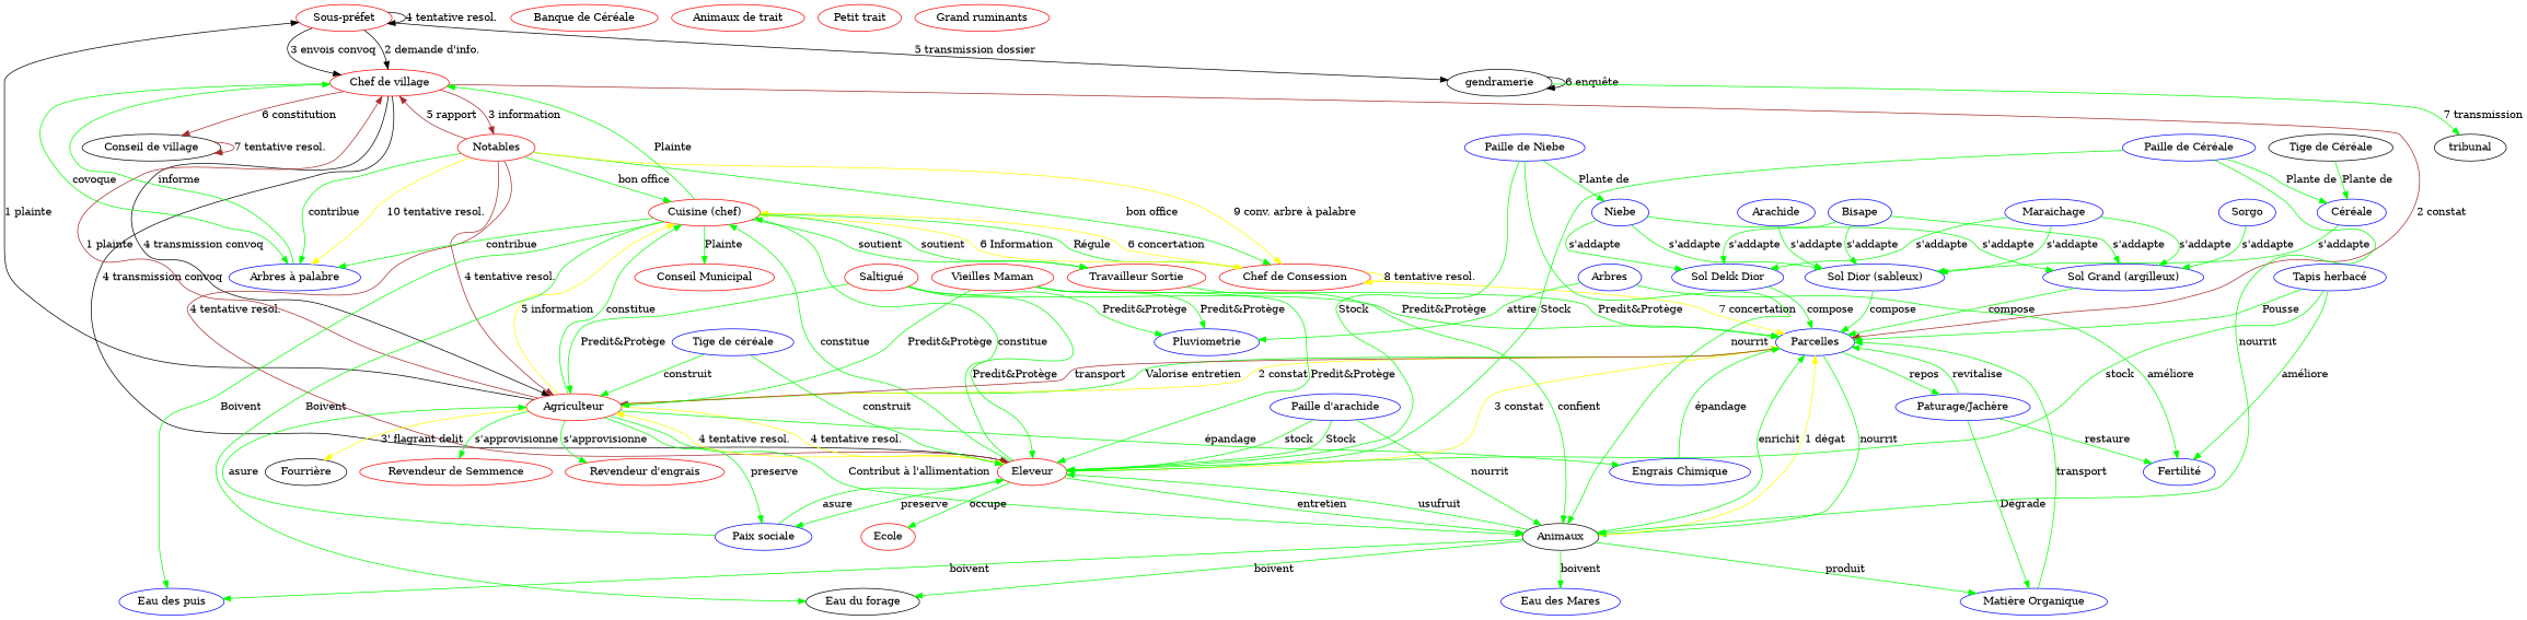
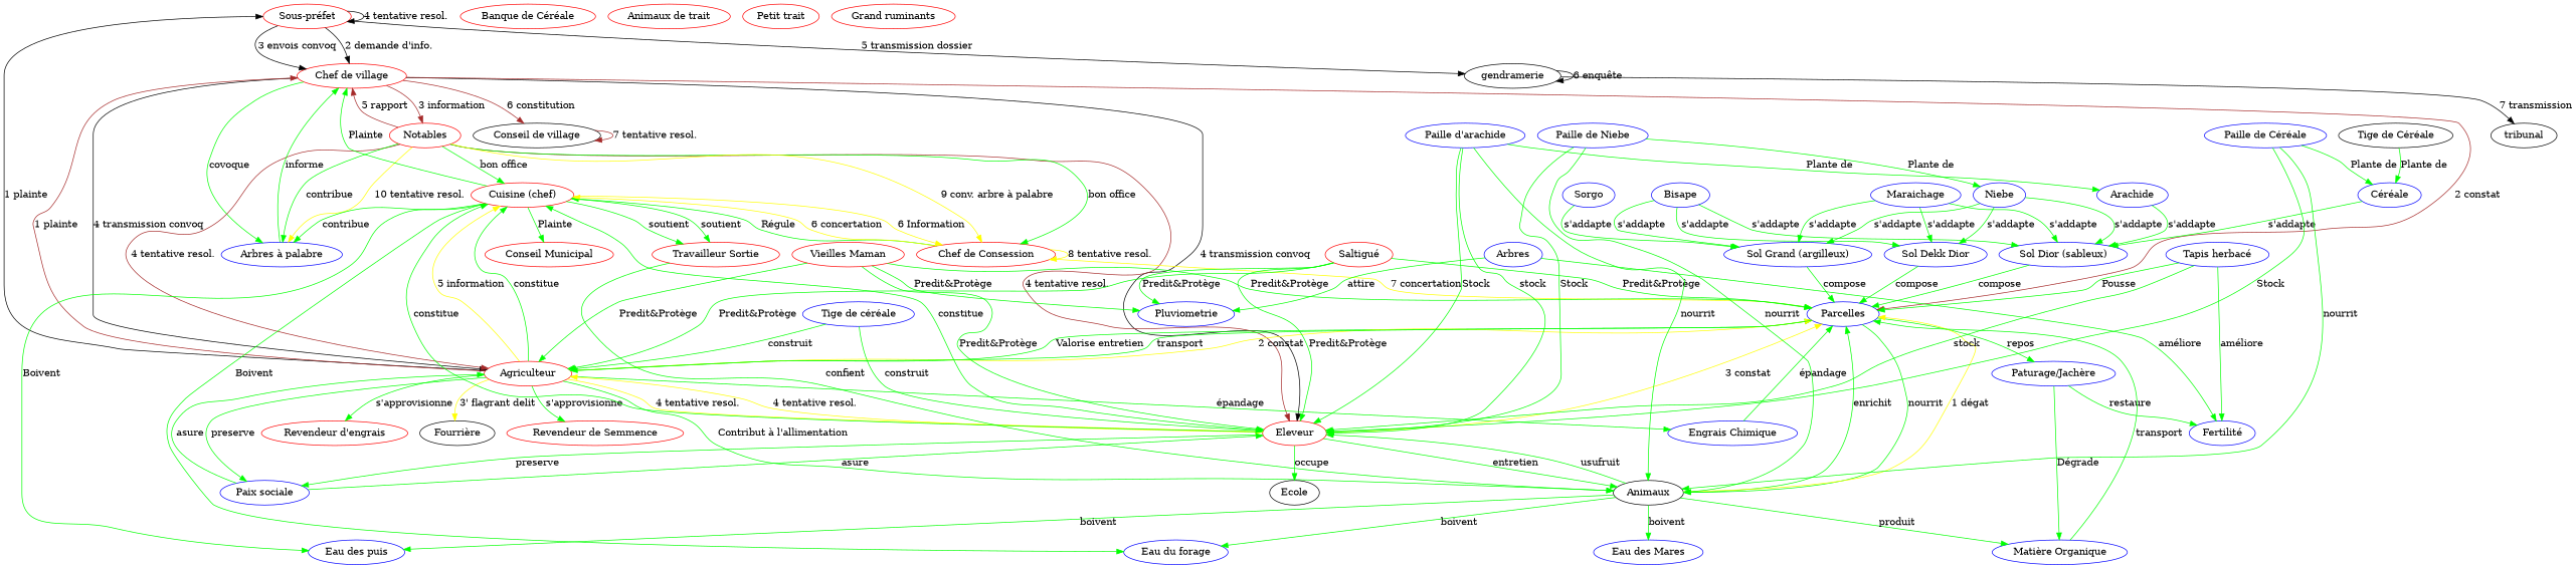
  digraph {
    node [color=blue]
    edge [color=green]
    "Sous-préfet" [color=red]
    "Chef de village" [color=red]
    gendramerie [color=""]
    Notables [color=red]
    Agriculteur [color=red]
    Eleveur [color=red]
    "Arbres à palabre"
    Parcelles
    "Conseil de village" [color=""]
    tribunal [color=""]
    "Conseil Municipal" [color=red]
    "Chef de Consession" [color=red]
    "Cuisine (chef)" [color=red]
    Animaux [color=""]
    "Revendeur de Semmence" [color=red]
    "Revendeur d'engrais" [color=red]
    "Paix sociale"
    "Engrais Chimique"
    "Fourrière" [color=""]
-   Ecole [color=red]
+   Ecole [color=black]
    "Paturage/Jachère"
    "Travailleur Sortie" [color=red]
-   "Eau du forage" [color=black]
+   "Eau du forage"
    "Eau des puis"
    "Eau des Mares"
    "Matière Organique"
    "Banque de Céréale" [color=red]
    "Vieilles Maman" [color=red]
    Pluviometrie
    "Saltigué" [color=red]
    "Animaux de trait" [color=red]
    n32 [color=red label="Petit trait"]
    "Grand ruminants" [color=red]
    Arachide
    "Sol Dior (sableux)"
    "Paille d'arachide"
    "Céréale"
    "Paille de Céréale"
    "Tige de céréale"
    Bisape
    n41 [label="Sol Grand (argilleux)"]
    "Sol Dekk Dior"
    Maraichage
    Niebe
    "Paille de Niebe"
    Sorgo
    "Fertilité"
    "Tapis herbacé"
    Arbres
    "Tige de Céréale" [color=""]
    "Sous-préfet" -> "Sous-préfet" [color=black label="4 tentative resol."]
    "Sous-préfet" -> "Chef de village" [color=black label="2 demande d'info."]
    "Sous-préfet" -> "Chef de village" [color=black label="3 envois convoq"]
    "Sous-préfet" -> gendramerie [color=black label="5 transmission dossier"]
    "Chef de village" -> Notables [color=brown label="3 information"]
    "Chef de village" -> Agriculteur [color=black label="4 transmission convoq"]
    "Chef de village" -> Eleveur [color=black label="4 transmission convoq"]
    "Chef de village" -> "Arbres à palabre" [label=covoque]
    "Chef de village" -> Parcelles [color=brown label="2 constat"]
    "Chef de village" -> "Conseil de village" [color=brown label="6 constitution"]
    gendramerie -> gendramerie [color=black label="6 enquête"]
-   gendramerie -> tribunal [label="7 transmission"]
+   gendramerie -> tribunal [color=black label="7 transmission"]
    Notables -> "Chef de village" [color=brown label="5 rapport"]
    Notables -> Agriculteur [color=brown label="4 tentative resol."]
    Notables -> Eleveur [color=brown label="4 tentative resol."]
    Notables -> "Arbres à palabre" [label=contribue]
    Notables -> "Arbres à palabre" [color=Yellow label="10 tentative resol."]
    Notables -> "Chef de Consession" [label="bon office"]
    Notables -> "Chef de Consession" [color=Yellow label="9 conv. arbre à palabre"]
    Notables -> "Cuisine (chef)" [label="bon office"]
    Agriculteur -> "Sous-préfet" [color=black label="1 plainte"]
    Agriculteur -> "Chef de village" [color=brown label="1 plainte"]
    Agriculteur -> Eleveur [color=Yellow label="4 tentative resol."]
    Agriculteur -> Parcelles [label="Valorise entretien"]
    Agriculteur -> Parcelles [color=Yellow label="2 constat"]
    Agriculteur -> "Cuisine (chef)" [label=constitue]
    Agriculteur -> "Cuisine (chef)" [color=Yellow label="5 information"]
    Agriculteur -> Animaux [label="Contribut à l'allimentation"]
    Agriculteur -> "Revendeur de Semmence" [label="s'approvisionne"]
    Agriculteur -> "Revendeur d'engrais" [label="s'approvisionne"]
    Agriculteur -> "Paix sociale" [label=preserve]
    Agriculteur -> "Engrais Chimique" [label="épandage"]
    Agriculteur -> "Fourrière" [color=Yellow label="3' flagrant delit"]
    Eleveur -> Agriculteur [color=Yellow label="4 tentative resol."]
    Eleveur -> Parcelles [color=Yellow label="3 constat"]
    Eleveur -> "Cuisine (chef)" [label=constitue]
    Eleveur -> "Cuisine (chef)" [label=constitue]
    Eleveur -> Animaux [label=entretien]
    Eleveur -> "Paix sociale" [label=preserve]
    Eleveur -> Ecole [label=occupe]
    "Arbres à palabre" -> "Chef de village" [label=informe]
-   Parcelles -> Agriculteur [color=brown label=transport]
+   Parcelles -> Agriculteur [label=transport]
    Parcelles -> Animaux [label=nourrit]
    Parcelles -> "Paturage/Jachère" [label=repos]
    "Conseil de village" -> "Conseil de village" [color=brown label="7 tentative resol."]
    "Chef de Consession" -> Parcelles [color=Yellow label="7 concertation"]
    "Chef de Consession" -> "Chef de Consession" [color=Yellow label="8 tentative resol."]
    "Chef de Consession" -> "Cuisine (chef)" [label="Régule"]
    "Chef de Consession" -> "Cuisine (chef)" [color=Yellow label="6 concertation"]
    "Cuisine (chef)" -> "Chef de village" [label=Plainte]
    "Cuisine (chef)" -> "Arbres à palabre" [label=contribue]
    "Cuisine (chef)" -> "Conseil Municipal" [label=Plainte]
    "Cuisine (chef)" -> "Chef de Consession" [color=Yellow label="6 Information"]
    "Cuisine (chef)" -> "Travailleur Sortie" [label=soutient]
    "Cuisine (chef)" -> "Travailleur Sortie" [label=soutient]
    "Cuisine (chef)" -> "Eau du forage" [label=Boivent]
    "Cuisine (chef)" -> "Eau des puis" [label=Boivent]
    Animaux -> Eleveur [label=usufruit]
    Animaux -> Parcelles [label=enrichit]
    Animaux -> Parcelles [color=Yellow label="1 dégat"]
    Animaux -> "Eau du forage" [label=boivent]
    Animaux -> "Eau des puis" [label=boivent]
    Animaux -> "Eau des Mares" [label=boivent]
    Animaux -> "Matière Organique" [label=produit]
    "Paix sociale" -> Agriculteur [label=asure]
    "Paix sociale" -> Eleveur [label=asure]
    "Engrais Chimique" -> Parcelles [label="épandage"]
-   "Paturage/Jachère" -> Parcelles [label=revitalise]
    "Paturage/Jachère" -> "Matière Organique" [label="Dégrade"]
    "Paturage/Jachère" -> "Fertilité" [label=restaure]
    "Travailleur Sortie" -> Animaux [label=confient]
    "Matière Organique" -> Parcelles [label=transport]
    "Vieilles Maman" -> Agriculteur [label="Predit&Protège"]
    "Vieilles Maman" -> Eleveur [label="Predit&Protège"]
    "Vieilles Maman" -> Parcelles [label="Predit&Protège"]
    "Vieilles Maman" -> Pluviometrie [label="Predit&Protège"]
    "Saltigué" -> Agriculteur [label="Predit&Protège"]
    "Saltigué" -> Eleveur [label="Predit&Protège"]
    "Saltigué" -> Parcelles [label="Predit&Protège"]
    "Saltigué" -> Pluviometrie [label="Predit&Protège"]
    Arachide -> "Sol Dior (sableux)" [label="s'addapte"]
    "Sol Dior (sableux)" -> Parcelles [label=compose]
    "Paille d'arachide" -> Eleveur [label=stock]
    "Paille d'arachide" -> Eleveur [label=Stock]
    "Paille d'arachide" -> Animaux [label=nourrit]
+   "Paille d'arachide" -> Arachide [label="Plante de"]
    "Céréale" -> "Sol Dior (sableux)" [label="s'addapte"]
    "Paille de Céréale" -> Eleveur [label=Stock]
    "Paille de Céréale" -> Animaux [label=nourrit]
    "Paille de Céréale" -> "Céréale" [label="Plante de"]
    "Tige de céréale" -> Agriculteur [label=construit]
    "Tige de céréale" -> Eleveur [label=construit]
    Bisape -> "Sol Dior (sableux)" [label="s'addapte"]
    Bisape -> n41 [label="s'addapte"]
    Bisape -> "Sol Dekk Dior" [label="s'addapte"]
    n41 -> Parcelles [label=compose]
    "Sol Dekk Dior" -> Parcelles [label=compose]
    Maraichage -> "Sol Dior (sableux)" [label="s'addapte"]
    Maraichage -> n41 [label="s'addapte"]
    Maraichage -> "Sol Dekk Dior" [label="s'addapte"]
    Niebe -> "Sol Dior (sableux)" [label="s'addapte"]
    Niebe -> n41 [label="s'addapte"]
    Niebe -> "Sol Dekk Dior" [label="s'addapte"]
    "Paille de Niebe" -> Eleveur [label=Stock]
    "Paille de Niebe" -> Animaux [label=nourrit]
    "Paille de Niebe" -> Niebe [label="Plante de"]
    Sorgo -> n41 [label="s'addapte"]
    "Tapis herbacé" -> Eleveur [label=stock]
    "Tapis herbacé" -> Parcelles [label=Pousse]
    "Tapis herbacé" -> "Fertilité" [label="améliore"]
    Arbres -> Pluviometrie [label=attire]
    Arbres -> "Fertilité" [label="améliore"]
    "Tige de Céréale" -> "Céréale" [label="Plante de"]
  }
